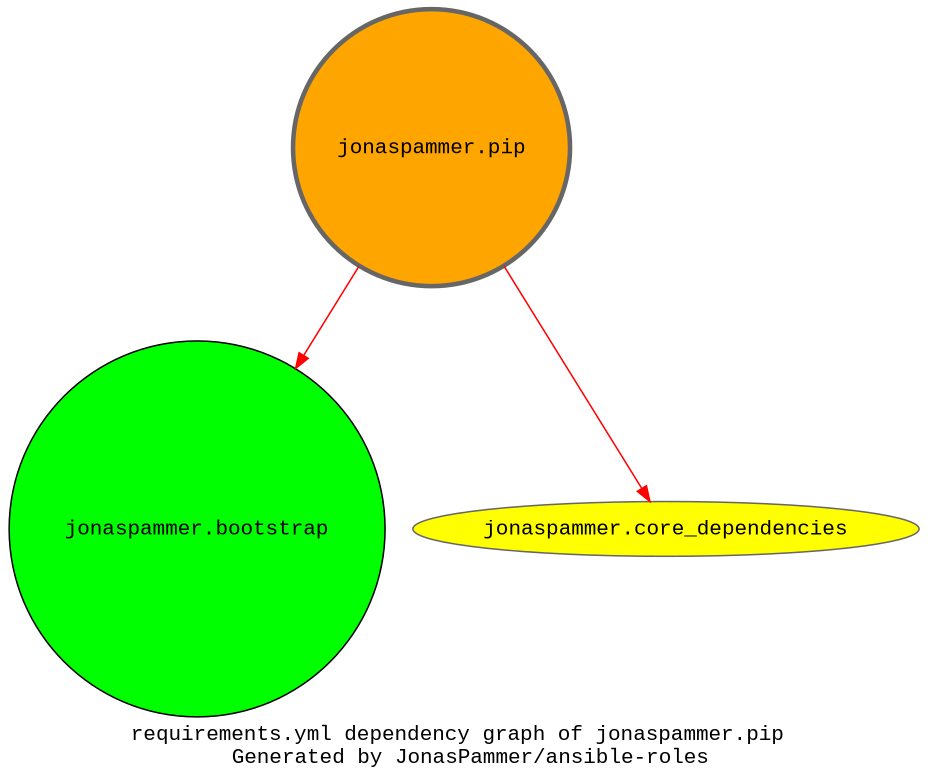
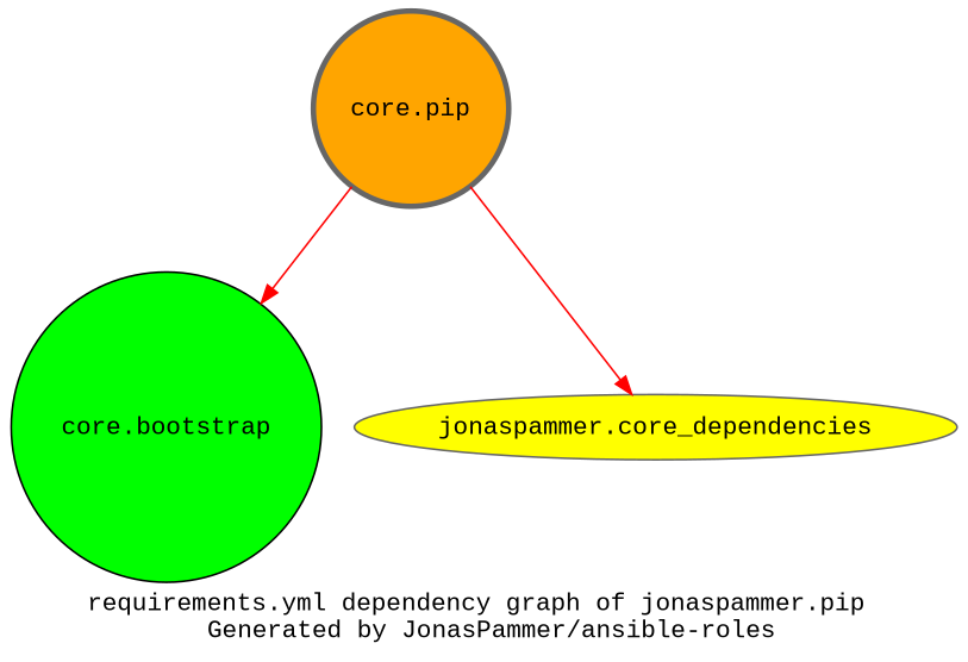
  digraph {
    fontname="Liberation Mono"
    label="requirements.yml dependency graph of jonaspammer.pip \n Generated by JonasPammer/ansible-roles"
    node [color=gray40 fontname="Liberation Mono" shape=circle style=filled]
    edge [arrowhead=normal color=red fontname="Liberation Mono"]
-   "jonaspammer.pip" [fillcolor=orange penwidth=3]
-   "jonaspammer.bootstrap" [color=black fillcolor=green]
+   "jonaspammer.pip" [fillcolor=orange penwidth=3 label="core.pip"]
+   "jonaspammer.bootstrap" [color=black fillcolor=green label="core.bootstrap"]
    "jonaspammer.core_dependencies" [fillcolor=yellow shape=ellipse]
    "jonaspammer.pip" -> "jonaspammer.bootstrap"
    "jonaspammer.pip" -> "jonaspammer.core_dependencies"
  }
